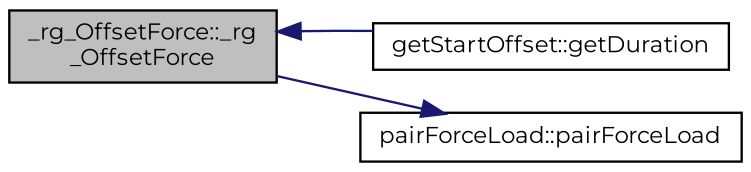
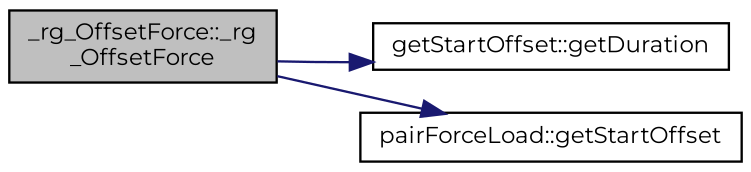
  digraph {
    fontname=Montserrat
    rankdir=LR
    node [color=black fontname=Montserrat fontsize=10 shape=record]
    edge [color=midnightblue fontname=Montserrat fontsize=10 labelfontname=Helvetica labelfontsize=10 style=solid]
    n1 [fillcolor=grey75 fontcolor=black height=0.2 label="_rg_OffsetForce::_rg\l_OffsetForce" style=filled width=0.4]
    n2 [height=0.2 label="getStartOffset::getDuration" width=0.4]
-   n3 [height=0.2 label="pairForceLoad::pairForceLoad" width=0.4]
-   n2 -> n1
+   n3 [height=0.2 label="pairForceLoad::getStartOffset" width=0.4]
+   n1 -> n2
    n1 -> n3
  }
